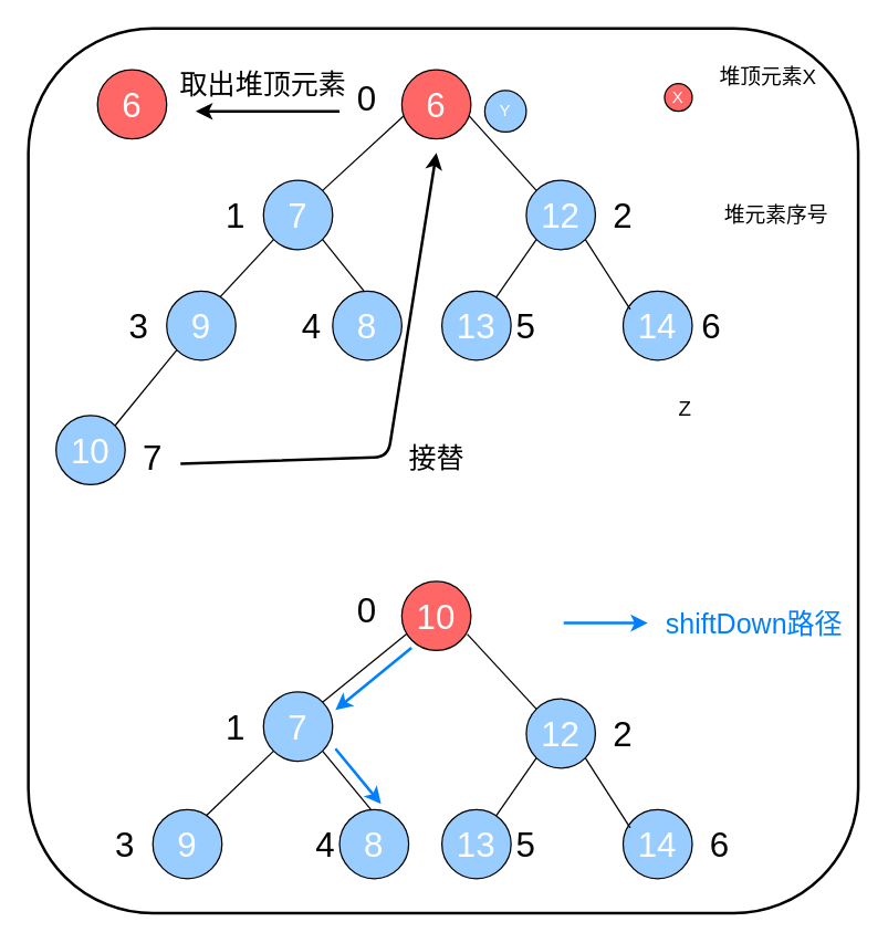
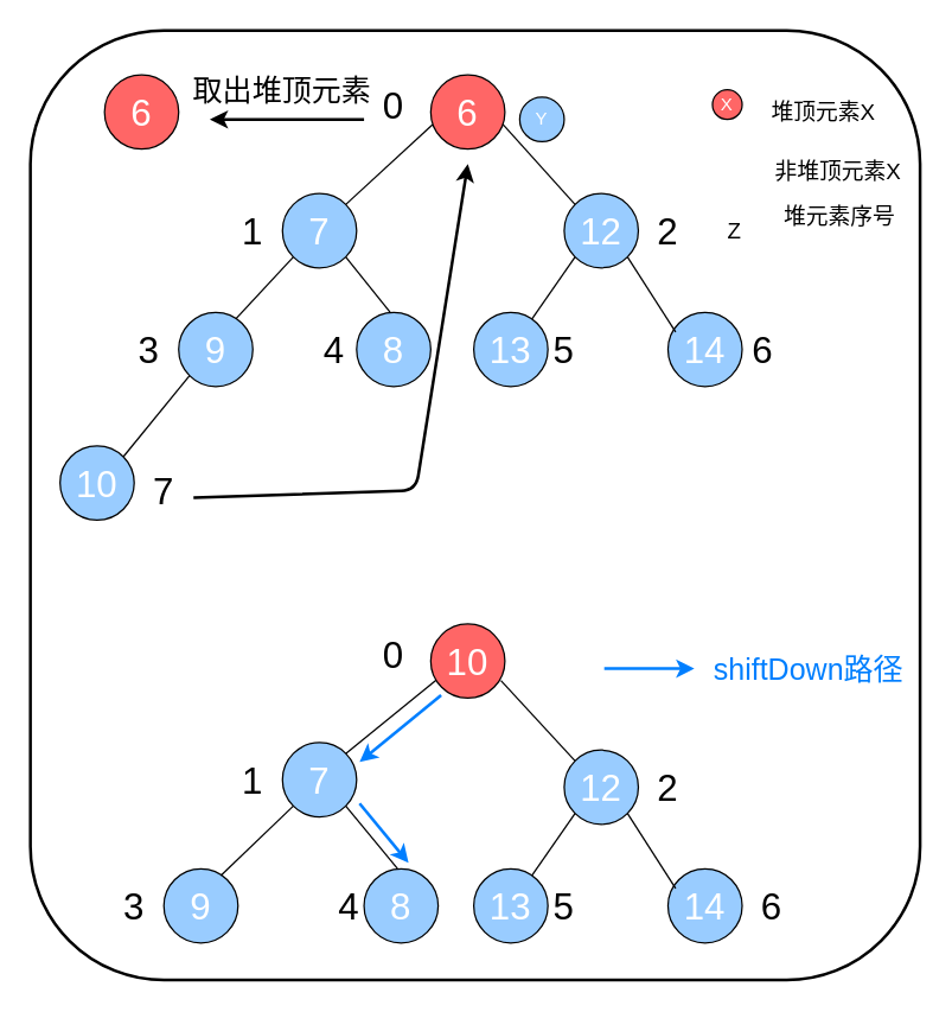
  <mxCell id="0" />
  <mxCell id="1" parent="0" />
  <mxCell id="2" value="" style="rounded=1;whiteSpace=wrap;html=1;fillColor=none;strokeWidth=2;" vertex="1" parent="1"><mxGeometry x="20" y="20" width="600" height="640" as="geometry" /></mxCell>
  <mxCell id="3" value="&lt;font style=&quot;font-size: 25px&quot; color=&quot;#ffffff&quot;&gt;6&lt;/font&gt;" style="ellipse;whiteSpace=wrap;html=1;aspect=fixed;fillColor=#FF6666;" vertex="1" parent="1"><mxGeometry x="290" y="50" width="50" height="50" as="geometry" /></mxCell>
  <mxCell id="4" value="&lt;font style=&quot;font-size: 25px&quot; color=&quot;#ffffff&quot;&gt;7&lt;/font&gt;" style="ellipse;whiteSpace=wrap;html=1;aspect=fixed;fillColor=#99CCFF;" vertex="1" parent="1"><mxGeometry x="190" y="130" width="50" height="50" as="geometry" /></mxCell>
  <mxCell id="5" value="&lt;font style=&quot;font-size: 25px&quot; color=&quot;#ffffff&quot;&gt;12&lt;/font&gt;" style="ellipse;whiteSpace=wrap;html=1;aspect=fixed;fillColor=#99CCFF;" vertex="1" parent="1"><mxGeometry x="380" y="130" width="50" height="50" as="geometry" /></mxCell>
  <mxCell id="6" value="&lt;font style=&quot;font-size: 25px&quot; color=&quot;#ffffff&quot;&gt;9&lt;/font&gt;" style="ellipse;whiteSpace=wrap;html=1;aspect=fixed;fillColor=#99CCFF;" vertex="1" parent="1"><mxGeometry x="120" y="210" width="50" height="50" as="geometry" /></mxCell>
  <mxCell id="7" value="&lt;font style=&quot;font-size: 25px&quot; color=&quot;#ffffff&quot;&gt;8&lt;/font&gt;" style="ellipse;whiteSpace=wrap;html=1;aspect=fixed;fillColor=#99CCFF;" vertex="1" parent="1"><mxGeometry x="240" y="210" width="50" height="50" as="geometry" /></mxCell>
  <mxCell id="8" value="&lt;font style=&quot;font-size: 25px&quot; color=&quot;#ffffff&quot;&gt;13&lt;/font&gt;" style="ellipse;whiteSpace=wrap;html=1;aspect=fixed;fillColor=#99CCFF;" vertex="1" parent="1"><mxGeometry x="319" y="210" width="50" height="50" as="geometry" /></mxCell>
  <mxCell id="9" value="&lt;font style=&quot;font-size: 25px&quot; color=&quot;#ffffff&quot;&gt;14&lt;/font&gt;" style="ellipse;whiteSpace=wrap;html=1;aspect=fixed;fillColor=#99CCFF;" vertex="1" parent="1"><mxGeometry x="450" y="210" width="50" height="50" as="geometry" /></mxCell>
  <mxCell id="10" value="&lt;font style=&quot;font-size: 25px&quot; color=&quot;#ffffff&quot;&gt;10&lt;/font&gt;" style="ellipse;whiteSpace=wrap;html=1;aspect=fixed;fillColor=#99CCFF;" vertex="1" parent="1"><mxGeometry x="40" y="300" width="50" height="50" as="geometry" /></mxCell>
  <mxCell id="11" value="" style="endArrow=none;html=1;entryX=0.025;entryY=0.669;entryDx=0;entryDy=0;entryPerimeter=0;exitX=1;exitY=0;exitDx=0;exitDy=0;" edge="1" parent="1" source="4" target="3"><mxGeometry width="50" height="50" relative="1" as="geometry"><mxPoint x="240" y="130" as="sourcePoint" /><mxPoint x="290" y="80" as="targetPoint" /></mxGeometry></mxCell>
  <mxCell id="12" value="" style="endArrow=none;html=1;entryX=0;entryY=0;entryDx=0;entryDy=0;exitX=0.97;exitY=0.663;exitDx=0;exitDy=0;exitPerimeter=0;" edge="1" parent="1" source="3" target="5"><mxGeometry width="50" height="50" relative="1" as="geometry"><mxPoint x="349.998" y="73.872" as="sourcePoint" /><mxPoint x="418.57" y="10" as="targetPoint" /></mxGeometry></mxCell>
  <mxCell id="13" value="" style="endArrow=none;html=1;entryX=0;entryY=1;entryDx=0;entryDy=0;exitX=0.769;exitY=0.09;exitDx=0;exitDy=0;exitPerimeter=0;" edge="1" parent="1" source="6" target="4"><mxGeometry width="50" height="50" relative="1" as="geometry"><mxPoint x="99.998" y="203.872" as="sourcePoint" /><mxPoint x="168.57" y="140" as="targetPoint" /></mxGeometry></mxCell>
  <mxCell id="14" value="" style="endArrow=none;html=1;entryX=0;entryY=1;entryDx=0;entryDy=0;exitX=1;exitY=0;exitDx=0;exitDy=0;" edge="1" parent="1" source="10" target="6"><mxGeometry width="50" height="50" relative="1" as="geometry"><mxPoint x="50" y="261.82" as="sourcePoint" /><mxPoint x="88.872" y="219.998" as="targetPoint" /></mxGeometry></mxCell>
  <mxCell id="15" value="" style="endArrow=none;html=1;entryX=0.103;entryY=0.266;entryDx=0;entryDy=0;exitX=1;exitY=1;exitDx=0;exitDy=0;entryPerimeter=0;" edge="1" parent="1" source="5" target="9"><mxGeometry width="50" height="50" relative="1" as="geometry"><mxPoint x="460" y="160" as="sourcePoint" /><mxPoint x="518.822" y="224.172" as="targetPoint" /></mxGeometry></mxCell>
  <mxCell id="16" value="" style="endArrow=none;html=1;entryX=1;entryY=1;entryDx=0;entryDy=0;exitX=0.451;exitY=-0.002;exitDx=0;exitDy=0;exitPerimeter=0;" edge="1" parent="1" source="7" target="4"><mxGeometry width="50" height="50" relative="1" as="geometry"><mxPoint x="290.002" y="210.002" as="sourcePoint" /><mxPoint x="265.358" y="165.358" as="targetPoint" /></mxGeometry></mxCell>
  <mxCell id="17" value="" style="endArrow=none;html=1;exitX=0;exitY=1;exitDx=0;exitDy=0;" edge="1" parent="1" source="5" target="8"><mxGeometry width="50" height="50" relative="1" as="geometry"><mxPoint x="329.998" y="159.378" as="sourcePoint" /><mxPoint x="362.47" y="210" as="targetPoint" /></mxGeometry></mxCell>
  <mxCell id="18" value="&lt;font color=&quot;#ffffff&quot;&gt;X&lt;/font&gt;" style="ellipse;whiteSpace=wrap;html=1;aspect=fixed;fillColor=#FF6666;" vertex="1" parent="1"><mxGeometry x="480" y="60" width="20" height="20" as="geometry" /></mxCell>
- <mxCell id="19" value="&lt;font style=&quot;font-size: 15px&quot;&gt;堆顶元素X&lt;/font&gt;" style="text;html=1;strokeColor=none;fillColor=none;align=center;verticalAlign=middle;whiteSpace=wrap;rounded=0;" vertex="1" parent="1"><mxGeometry x="510" y="45" width="90" height="20" as="geometry" /></mxCell>
+ <mxCell id="19" value="&lt;font style=&quot;font-size: 15px&quot;&gt;堆顶元素X&lt;/font&gt;" style="text;html=1;strokeColor=none;fillColor=none;align=center;verticalAlign=middle;whiteSpace=wrap;rounded=0;" vertex="1" parent="1"><mxGeometry x="510" y="65" width="90" height="20" as="geometry" /></mxCell>
  <mxCell id="20" value="&lt;font color=&quot;#ffffff&quot;&gt;Y&lt;/font&gt;" style="ellipse;whiteSpace=wrap;html=1;aspect=fixed;fillColor=#99CCFF;" vertex="1" parent="1"><mxGeometry x="350" y="65" width="30" height="30" as="geometry" /></mxCell>
+ <mxCell id="21" value="&lt;font style=&quot;font-size: 15px&quot;&gt;非堆顶元素X&lt;/font&gt;" style="text;html=1;strokeColor=none;fillColor=none;align=center;verticalAlign=middle;whiteSpace=wrap;rounded=0;" vertex="1" parent="1"><mxGeometry x="520" y="105" width="90" height="20" as="geometry" /></mxCell>
  <mxCell id="22" value="&lt;font style=&quot;font-size: 25px&quot;&gt;0&lt;/font&gt;" style="text;html=1;strokeColor=none;fillColor=none;align=center;verticalAlign=middle;whiteSpace=wrap;rounded=0;" vertex="1" parent="1"><mxGeometry x="245" y="60" width="40" height="20" as="geometry" /></mxCell>
  <mxCell id="23" value="&lt;font style=&quot;font-size: 25px&quot;&gt;1&lt;/font&gt;" style="text;html=1;strokeColor=none;fillColor=none;align=center;verticalAlign=middle;whiteSpace=wrap;rounded=0;" vertex="1" parent="1"><mxGeometry x="150" y="145" width="40" height="20" as="geometry" /></mxCell>
  <mxCell id="24" value="&lt;font style=&quot;font-size: 25px&quot;&gt;2&lt;/font&gt;" style="text;html=1;strokeColor=none;fillColor=none;align=center;verticalAlign=middle;whiteSpace=wrap;rounded=0;" vertex="1" parent="1"><mxGeometry x="430" y="145" width="40" height="20" as="geometry" /></mxCell>
  <mxCell id="25" value="&lt;font style=&quot;font-size: 25px&quot;&gt;3&lt;/font&gt;" style="text;html=1;strokeColor=none;fillColor=none;align=center;verticalAlign=middle;whiteSpace=wrap;rounded=0;" vertex="1" parent="1"><mxGeometry x="80" y="225" width="40" height="20" as="geometry" /></mxCell>
  <mxCell id="26" value="&lt;font style=&quot;font-size: 25px&quot;&gt;4&lt;/font&gt;" style="text;html=1;strokeColor=none;fillColor=none;align=center;verticalAlign=middle;whiteSpace=wrap;rounded=0;" vertex="1" parent="1"><mxGeometry x="205" y="225" width="40" height="20" as="geometry" /></mxCell>
  <mxCell id="27" value="&lt;font style=&quot;font-size: 25px&quot;&gt;5&lt;/font&gt;" style="text;html=1;strokeColor=none;fillColor=none;align=center;verticalAlign=middle;whiteSpace=wrap;rounded=0;" vertex="1" parent="1"><mxGeometry x="360" y="225" width="40" height="20" as="geometry" /></mxCell>
  <mxCell id="28" value="&lt;font style=&quot;font-size: 25px&quot;&gt;6&lt;/font&gt;" style="text;html=1;strokeColor=none;fillColor=none;align=center;verticalAlign=middle;whiteSpace=wrap;rounded=0;" vertex="1" parent="1"><mxGeometry x="494" y="225" width="40" height="20" as="geometry" /></mxCell>
  <mxCell id="29" value="&lt;font style=&quot;font-size: 25px&quot;&gt;7&lt;/font&gt;" style="text;html=1;strokeColor=none;fillColor=none;align=center;verticalAlign=middle;whiteSpace=wrap;rounded=0;" vertex="1" parent="1"><mxGeometry x="90" y="320" width="40" height="20" as="geometry" /></mxCell>
- <mxCell id="30" value="&lt;font style=&quot;font-size: 15px&quot;&gt;Z&lt;/font&gt;" style="text;html=1;strokeColor=none;fillColor=none;align=center;verticalAlign=middle;whiteSpace=wrap;rounded=0;" vertex="1" parent="1"><mxGeometry x="480" y="285" width="30" height="20" as="geometry" /></mxCell>
- <mxCell id="31" value="&lt;font style=&quot;font-size: 15px&quot;&gt;堆元素序号&lt;/font&gt;" style="text;html=1;strokeColor=none;fillColor=none;align=center;verticalAlign=middle;whiteSpace=wrap;rounded=0;" vertex="1" parent="1"><mxGeometry x="516" y="145" width="90" height="20" as="geometry" /></mxCell>
+ <mxCell id="30" value="&lt;font style=&quot;font-size: 15px&quot;&gt;Z&lt;/font&gt;" style="text;html=1;strokeColor=none;fillColor=none;align=center;verticalAlign=middle;whiteSpace=wrap;rounded=0;" vertex="1" parent="1"><mxGeometry x="480" y="145" width="30" height="20" as="geometry" /></mxCell>
+ <mxCell id="31" value="&lt;font style=&quot;font-size: 15px&quot;&gt;堆元素序号&lt;/font&gt;" style="text;html=1;strokeColor=none;fillColor=none;align=center;verticalAlign=middle;whiteSpace=wrap;rounded=0;" vertex="1" parent="1"><mxGeometry x="521" y="135" width="90" height="20" as="geometry" /></mxCell>
  <mxCell id="32" value="&lt;font style=&quot;font-size: 25px&quot; color=&quot;#ffffff&quot;&gt;6&lt;/font&gt;" style="ellipse;whiteSpace=wrap;html=1;aspect=fixed;fillColor=#FF6666;" vertex="1" parent="1"><mxGeometry x="70" y="50" width="50" height="50" as="geometry" /></mxCell>
  <mxCell id="33" value="" style="endArrow=classic;html=1;exitX=0;exitY=1;exitDx=0;exitDy=0;strokeWidth=2;" edge="1" parent="1" source="22"><mxGeometry width="50" height="50" relative="1" as="geometry"><mxPoint x="226" y="80" as="sourcePoint" /><mxPoint x="141" y="80" as="targetPoint" /><Array as="points"><mxPoint x="141" y="80" /></Array></mxGeometry></mxCell>
  <mxCell id="34" value="&lt;font style=&quot;font-size: 20px&quot;&gt;取出堆顶元素&lt;/font&gt;" style="text;html=1;strokeColor=none;fillColor=none;align=center;verticalAlign=middle;whiteSpace=wrap;rounded=0;" vertex="1" parent="1"><mxGeometry x="125" y="50" width="130" height="20" as="geometry" /></mxCell>
  <mxCell id="35" value="" style="endArrow=classic;html=1;strokeWidth=2;exitX=1;exitY=0.75;exitDx=0;exitDy=0;" edge="1" parent="1" source="29"><mxGeometry width="50" height="50" relative="1" as="geometry"><mxPoint x="140" y="360" as="sourcePoint" /><mxPoint x="315" y="110" as="targetPoint" /><Array as="points"><mxPoint x="280" y="330" /></Array></mxGeometry></mxCell>
- <mxCell id="36" value="&lt;font style=&quot;font-size: 20px&quot;&gt;接替&lt;/font&gt;" style="text;html=1;strokeColor=none;fillColor=none;align=center;verticalAlign=middle;whiteSpace=wrap;rounded=0;" vertex="1" parent="1"><mxGeometry x="281.5" y="320" width="67" height="20" as="geometry" /></mxCell>
  <mxCell id="37" value="&lt;font style=&quot;font-size: 25px&quot; color=&quot;#ffffff&quot;&gt;7&lt;/font&gt;" style="ellipse;whiteSpace=wrap;html=1;aspect=fixed;fillColor=#99CCFF;" vertex="1" parent="1"><mxGeometry x="190" y="500" width="50" height="50" as="geometry" /></mxCell>
  <mxCell id="38" value="&lt;font style=&quot;font-size: 25px&quot; color=&quot;#ffffff&quot;&gt;12&lt;/font&gt;" style="ellipse;whiteSpace=wrap;html=1;aspect=fixed;fillColor=#99CCFF;" vertex="1" parent="1"><mxGeometry x="380" y="505" width="50" height="50" as="geometry" /></mxCell>
  <mxCell id="39" value="&lt;font style=&quot;font-size: 25px&quot; color=&quot;#ffffff&quot;&gt;9&lt;/font&gt;" style="ellipse;whiteSpace=wrap;html=1;aspect=fixed;fillColor=#99CCFF;" vertex="1" parent="1"><mxGeometry x="110" y="585" width="50" height="50" as="geometry" /></mxCell>
  <mxCell id="40" value="&lt;font style=&quot;font-size: 25px&quot; color=&quot;#ffffff&quot;&gt;8&lt;/font&gt;" style="ellipse;whiteSpace=wrap;html=1;aspect=fixed;fillColor=#99CCFF;" vertex="1" parent="1"><mxGeometry x="245" y="585" width="50" height="50" as="geometry" /></mxCell>
  <mxCell id="41" value="&lt;font style=&quot;font-size: 25px&quot; color=&quot;#ffffff&quot;&gt;13&lt;/font&gt;" style="ellipse;whiteSpace=wrap;html=1;aspect=fixed;fillColor=#99CCFF;" vertex="1" parent="1"><mxGeometry x="319" y="585" width="50" height="50" as="geometry" /></mxCell>
  <mxCell id="42" value="&lt;font style=&quot;font-size: 25px&quot; color=&quot;#ffffff&quot;&gt;14&lt;/font&gt;" style="ellipse;whiteSpace=wrap;html=1;aspect=fixed;fillColor=#99CCFF;" vertex="1" parent="1"><mxGeometry x="450" y="585" width="50" height="50" as="geometry" /></mxCell>
  <mxCell id="43" value="" style="endArrow=none;html=1;entryX=0.088;entryY=0.743;entryDx=0;entryDy=0;entryPerimeter=0;exitX=1;exitY=0;exitDx=0;exitDy=0;" edge="1" parent="1" source="37" target="56"><mxGeometry width="50" height="50" relative="1" as="geometry"><mxPoint x="240" y="470" as="sourcePoint" /><mxPoint x="291.25" y="423.45" as="targetPoint" /></mxGeometry></mxCell>
  <mxCell id="44" value="" style="endArrow=none;html=1;entryX=0;entryY=0;entryDx=0;entryDy=0;exitX=0.946;exitY=0.762;exitDx=0;exitDy=0;exitPerimeter=0;" edge="1" parent="1" source="56" target="38"><mxGeometry width="50" height="50" relative="1" as="geometry"><mxPoint x="338.5" y="423.15" as="sourcePoint" /><mxPoint x="418.57" y="350" as="targetPoint" /></mxGeometry></mxCell>
  <mxCell id="45" value="" style="endArrow=none;html=1;entryX=0;entryY=1;entryDx=0;entryDy=0;exitX=0.769;exitY=0.09;exitDx=0;exitDy=0;exitPerimeter=0;" edge="1" parent="1" source="39" target="37"><mxGeometry width="50" height="50" relative="1" as="geometry"><mxPoint x="99.998" y="543.872" as="sourcePoint" /><mxPoint x="168.57" y="480" as="targetPoint" /></mxGeometry></mxCell>
  <mxCell id="46" value="" style="endArrow=none;html=1;entryX=0.103;entryY=0.266;entryDx=0;entryDy=0;exitX=1;exitY=1;exitDx=0;exitDy=0;entryPerimeter=0;" edge="1" parent="1" source="38" target="42"><mxGeometry width="50" height="50" relative="1" as="geometry"><mxPoint x="460" y="500" as="sourcePoint" /><mxPoint x="518.822" y="564.172" as="targetPoint" /></mxGeometry></mxCell>
  <mxCell id="47" value="" style="endArrow=none;html=1;entryX=1;entryY=1;entryDx=0;entryDy=0;exitX=0.451;exitY=-0.002;exitDx=0;exitDy=0;exitPerimeter=0;" edge="1" parent="1" source="40" target="37"><mxGeometry width="50" height="50" relative="1" as="geometry"><mxPoint x="290.002" y="550.002" as="sourcePoint" /><mxPoint x="265.358" y="505.358" as="targetPoint" /></mxGeometry></mxCell>
  <mxCell id="48" value="" style="endArrow=none;html=1;exitX=0;exitY=1;exitDx=0;exitDy=0;" edge="1" parent="1" source="38" target="41"><mxGeometry width="50" height="50" relative="1" as="geometry"><mxPoint x="329.998" y="499.378" as="sourcePoint" /><mxPoint x="362.47" y="550" as="targetPoint" /></mxGeometry></mxCell>
  <mxCell id="49" value="&lt;font style=&quot;font-size: 25px&quot;&gt;0&lt;/font&gt;" style="text;html=1;strokeColor=none;fillColor=none;align=center;verticalAlign=middle;whiteSpace=wrap;rounded=0;" vertex="1" parent="1"><mxGeometry x="245" y="430" width="40" height="20" as="geometry" /></mxCell>
  <mxCell id="50" value="&lt;font style=&quot;font-size: 25px&quot;&gt;1&lt;/font&gt;" style="text;html=1;strokeColor=none;fillColor=none;align=center;verticalAlign=middle;whiteSpace=wrap;rounded=0;" vertex="1" parent="1"><mxGeometry x="150" y="515" width="40" height="20" as="geometry" /></mxCell>
  <mxCell id="51" value="&lt;font style=&quot;font-size: 25px&quot;&gt;2&lt;/font&gt;" style="text;html=1;strokeColor=none;fillColor=none;align=center;verticalAlign=middle;whiteSpace=wrap;rounded=0;" vertex="1" parent="1"><mxGeometry x="430" y="520" width="40" height="20" as="geometry" /></mxCell>
  <mxCell id="52" value="&lt;font style=&quot;font-size: 25px&quot;&gt;3&lt;/font&gt;" style="text;html=1;strokeColor=none;fillColor=none;align=center;verticalAlign=middle;whiteSpace=wrap;rounded=0;" vertex="1" parent="1"><mxGeometry x="70" y="600" width="40" height="20" as="geometry" /></mxCell>
  <mxCell id="53" value="&lt;font style=&quot;font-size: 25px&quot;&gt;4&lt;/font&gt;" style="text;html=1;strokeColor=none;fillColor=none;align=center;verticalAlign=middle;whiteSpace=wrap;rounded=0;" vertex="1" parent="1"><mxGeometry x="215" y="600" width="40" height="20" as="geometry" /></mxCell>
  <mxCell id="54" value="&lt;font style=&quot;font-size: 25px&quot;&gt;5&lt;/font&gt;" style="text;html=1;strokeColor=none;fillColor=none;align=center;verticalAlign=middle;whiteSpace=wrap;rounded=0;" vertex="1" parent="1"><mxGeometry x="360" y="600" width="40" height="20" as="geometry" /></mxCell>
  <mxCell id="55" value="&lt;font style=&quot;font-size: 25px&quot;&gt;6&lt;/font&gt;" style="text;html=1;strokeColor=none;fillColor=none;align=center;verticalAlign=middle;whiteSpace=wrap;rounded=0;" vertex="1" parent="1"><mxGeometry x="500" y="600" width="40" height="20" as="geometry" /></mxCell>
  <mxCell id="56" value="&lt;font style=&quot;font-size: 25px&quot; color=&quot;#ffffff&quot;&gt;10&lt;/font&gt;" style="ellipse;whiteSpace=wrap;html=1;aspect=fixed;fillColor=#FF6666;" vertex="1" parent="1"><mxGeometry x="290" y="420" width="50" height="50" as="geometry" /></mxCell>
  <mxCell id="57" value="" style="endArrow=classic;html=1;strokeWidth=2;strokeColor=#007FFF;" edge="1" parent="1"><mxGeometry width="50" height="50" relative="1" as="geometry"><mxPoint x="297" y="468" as="sourcePoint" /><mxPoint x="242" y="513" as="targetPoint" /></mxGeometry></mxCell>
  <mxCell id="58" value="" style="endArrow=classic;html=1;strokeWidth=2;strokeColor=#007FFF;" edge="1" parent="1"><mxGeometry width="50" height="50" relative="1" as="geometry"><mxPoint x="242" y="541" as="sourcePoint" /><mxPoint x="275" y="581" as="targetPoint" /></mxGeometry></mxCell>
  <mxCell id="59" value="" style="endArrow=classic;html=1;strokeWidth=2;strokeColor=#007FFF;entryX=-0.015;entryY=0.507;entryDx=0;entryDy=0;entryPerimeter=0;" edge="1" parent="1" target="60"><mxGeometry width="50" height="50" relative="1" as="geometry"><mxPoint x="407" y="450" as="sourcePoint" /><mxPoint x="456" y="450" as="targetPoint" /><Array as="points"><mxPoint x="407" y="450" /></Array></mxGeometry></mxCell>
  <mxCell id="60" value="&lt;font color=&quot;#007fff&quot; style=&quot;font-size: 20px&quot;&gt;shiftDown路径&lt;/font&gt;" style="text;html=1;strokeColor=none;fillColor=none;align=center;verticalAlign=middle;whiteSpace=wrap;rounded=0;" vertex="1" parent="1"><mxGeometry x="470" y="440" width="150" height="20" as="geometry" /></mxCell>
